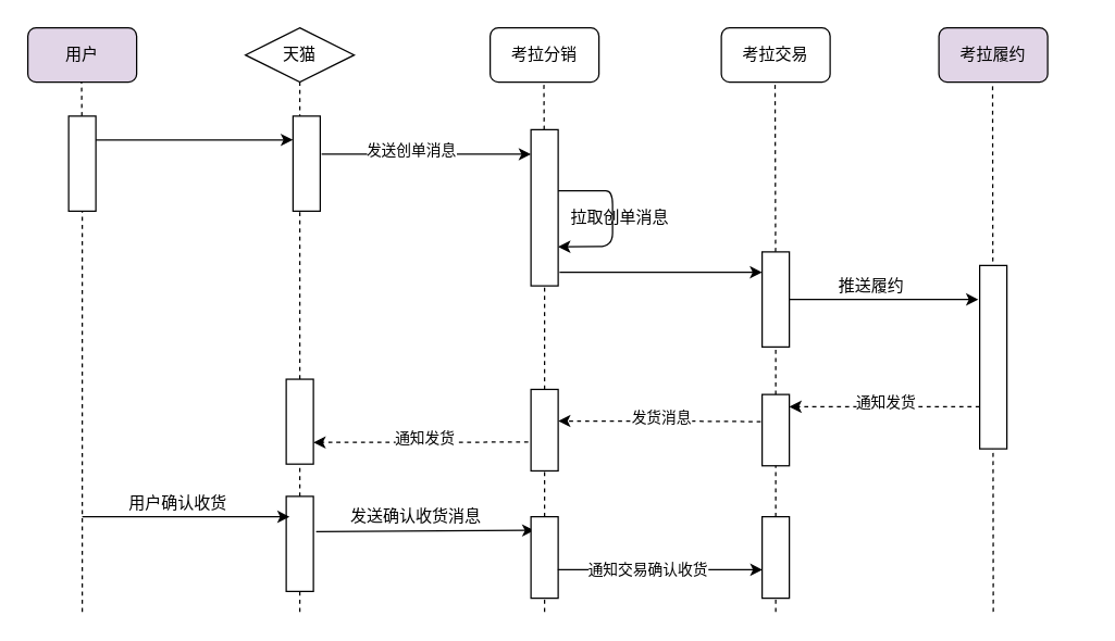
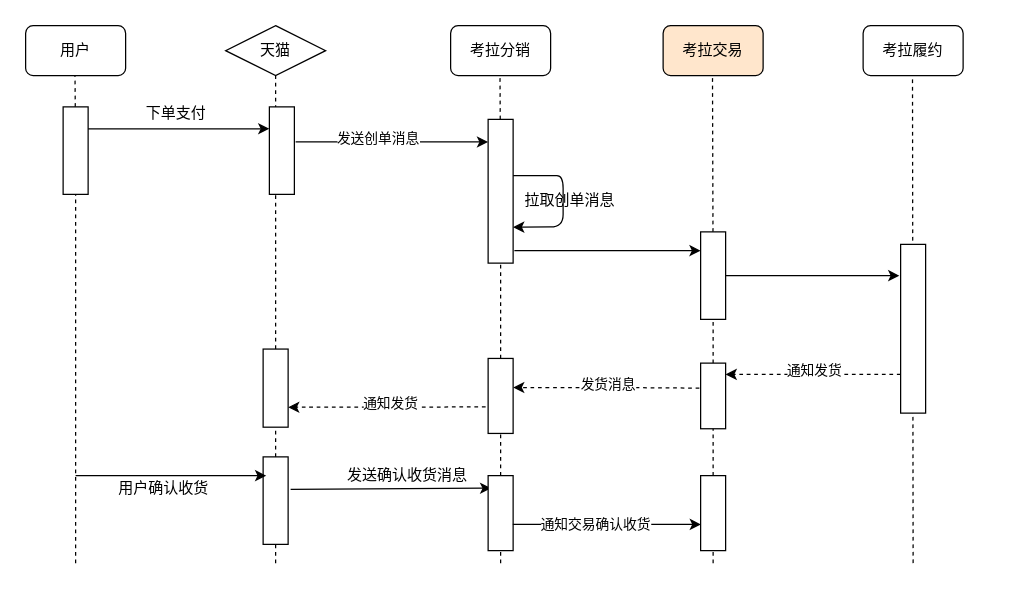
  <mxCell id="0" />
  <mxCell id="1" parent="0" />
  <mxCell id="2" value="天猫" style="rhombus;whiteSpace=wrap;html=1;" vertex="1" parent="1"><mxGeometry x="180" y="20" width="80" height="40" as="geometry" /></mxCell>
  <mxCell id="3" value="考拉分销" style="rounded=1;whiteSpace=wrap;html=1;" vertex="1" parent="1"><mxGeometry x="360" y="20" width="80" height="40" as="geometry" /></mxCell>
- <mxCell id="4" value="考拉交易" style="rounded=1;whiteSpace=wrap;html=1;" vertex="1" parent="1"><mxGeometry x="530" y="20" width="80" height="40" as="geometry" /></mxCell>
- <mxCell id="5" value="考拉履约" style="rounded=1;whiteSpace=wrap;html=1;fillColor=#e1d5e7;" vertex="1" parent="1"><mxGeometry x="690" y="20" width="80" height="40" as="geometry" /></mxCell>
+ <mxCell id="4" value="考拉交易" style="rounded=1;whiteSpace=wrap;html=1;fillColor=#ffe6cc;" vertex="1" parent="1"><mxGeometry x="530" y="20" width="80" height="40" as="geometry" /></mxCell>
+ <mxCell id="5" value="考拉履约" style="rounded=1;whiteSpace=wrap;html=1;" vertex="1" parent="1"><mxGeometry x="690" y="20" width="80" height="40" as="geometry" /></mxCell>
  <mxCell id="6" value="" style="endArrow=none;dashed=1;html=1;entryX=0.5;entryY=1;entryDx=0;entryDy=0;" edge="1" parent="1" source="35" target="2"><mxGeometry width="50" height="50" relative="1" as="geometry"><mxPoint x="220" y="450" as="sourcePoint" /><mxPoint x="200" y="140" as="targetPoint" /></mxGeometry></mxCell>
  <mxCell id="7" value="" style="endArrow=none;dashed=1;html=1;entryX=0.5;entryY=1;entryDx=0;entryDy=0;" edge="1" parent="1" source="17"><mxGeometry width="50" height="50" relative="1" as="geometry"><mxPoint x="399.5" y="400" as="sourcePoint" /><mxPoint x="399.5" y="60" as="targetPoint" /></mxGeometry></mxCell>
  <mxCell id="8" value="" style="endArrow=none;dashed=1;html=1;entryX=0.5;entryY=1;entryDx=0;entryDy=0;" edge="1" parent="1" source="24"><mxGeometry width="50" height="50" relative="1" as="geometry"><mxPoint x="569.5" y="400" as="sourcePoint" /><mxPoint x="569.5" y="60" as="targetPoint" /></mxGeometry></mxCell>
  <mxCell id="9" value="" style="endArrow=none;dashed=1;html=1;entryX=0.5;entryY=1;entryDx=0;entryDy=0;" edge="1" parent="1"><mxGeometry width="50" height="50" relative="1" as="geometry"><mxPoint x="730" y="450" as="sourcePoint" /><mxPoint x="729.5" y="60" as="targetPoint" /></mxGeometry></mxCell>
- <mxCell id="10" value="用户" style="rounded=1;whiteSpace=wrap;html=1;fillColor=#e1d5e7;" vertex="1" parent="1"><mxGeometry x="20" y="20" width="80" height="40" as="geometry" /></mxCell>
+ <mxCell id="10" value="用户" style="rounded=1;whiteSpace=wrap;html=1;" vertex="1" parent="1"><mxGeometry x="20" y="20" width="80" height="40" as="geometry" /></mxCell>
  <mxCell id="11" value="" style="endArrow=none;dashed=1;html=1;entryX=0.5;entryY=1;entryDx=0;entryDy=0;" edge="1" parent="1" source="12"><mxGeometry width="50" height="50" relative="1" as="geometry"><mxPoint x="59.5" y="400" as="sourcePoint" /><mxPoint x="59.5" y="60" as="targetPoint" /></mxGeometry></mxCell>
  <mxCell id="12" value="" style="rounded=0;whiteSpace=wrap;html=1;rotation=90;" vertex="1" parent="1"><mxGeometry x="25" y="110" width="70" height="20" as="geometry" /></mxCell>
  <mxCell id="13" value="" style="endArrow=none;dashed=1;html=1;entryX=1;entryY=0.5;entryDx=0;entryDy=0;" edge="1" parent="1" target="12"><mxGeometry width="50" height="50" relative="1" as="geometry"><mxPoint x="60" y="450" as="sourcePoint" /><mxPoint x="59.5" y="60" as="targetPoint" /></mxGeometry></mxCell>
  <mxCell id="14" value="" style="rounded=0;whiteSpace=wrap;html=1;rotation=90;" vertex="1" parent="1"><mxGeometry x="190" y="110" width="70" height="20" as="geometry" /></mxCell>
  <mxCell id="15" value="" style="endArrow=classic;html=1;exitX=0.25;exitY=0;exitDx=0;exitDy=0;entryX=0.25;entryY=1;entryDx=0;entryDy=0;" edge="1" parent="1" source="12" target="14"><mxGeometry width="50" height="50" relative="1" as="geometry"><mxPoint x="350" y="220" as="sourcePoint" /><mxPoint x="400" y="170" as="targetPoint" /></mxGeometry></mxCell>
+ <mxCell id="16" value="下单支付" style="text;html=1;align=center;verticalAlign=middle;resizable=0;points=[];autosize=1;" vertex="1" parent="1"><mxGeometry x="110" y="80" width="60" height="20" as="geometry" /></mxCell>
  <mxCell id="17" value="" style="rounded=0;whiteSpace=wrap;html=1;rotation=90;" vertex="1" parent="1"><mxGeometry x="342.5" y="142.5" width="115" height="20" as="geometry" /></mxCell>
  <mxCell id="18" value="" style="endArrow=none;dashed=1;html=1;entryX=1;entryY=0.5;entryDx=0;entryDy=0;" edge="1" parent="1" source="33" target="17"><mxGeometry width="50" height="50" relative="1" as="geometry"><mxPoint x="400" y="450" as="sourcePoint" /><mxPoint x="399.5" y="60" as="targetPoint" /></mxGeometry></mxCell>
  <mxCell id="19" value="" style="endArrow=classic;html=1;exitX=0.4;exitY=-0.05;exitDx=0;exitDy=0;entryX=0.157;entryY=1;entryDx=0;entryDy=0;exitPerimeter=0;entryPerimeter=0;" edge="1" parent="1" source="14" target="17"><mxGeometry width="50" height="50" relative="1" as="geometry"><mxPoint x="240" y="119" as="sourcePoint" /><mxPoint x="385" y="119" as="targetPoint" /></mxGeometry></mxCell>
  <mxCell id="20" value="发送创单消息" style="edgeLabel;html=1;align=center;verticalAlign=middle;resizable=0;points=[];" vertex="1" connectable="0" parent="19"><mxGeometry x="-0.156" y="4" relative="1" as="geometry"><mxPoint as="offset" /></mxGeometry></mxCell>
  <mxCell id="21" value="" style="endArrow=classic;html=1;exitX=0.391;exitY=0;exitDx=0;exitDy=0;entryX=0.75;entryY=0;entryDx=0;entryDy=0;exitPerimeter=0;" edge="1" parent="1" source="17" target="17"><mxGeometry width="50" height="50" relative="1" as="geometry"><mxPoint x="350" y="220" as="sourcePoint" /><mxPoint x="480" y="150" as="targetPoint" /><Array as="points"><mxPoint x="430" y="140" /><mxPoint x="450" y="140" /><mxPoint x="450" y="181" /></Array></mxGeometry></mxCell>
  <mxCell id="22" value="拉取创单消息" style="text;html=1;align=center;verticalAlign=middle;resizable=0;points=[];autosize=1;" vertex="1" parent="1"><mxGeometry x="410" y="150" width="90" height="20" as="geometry" /></mxCell>
  <mxCell id="23" value="" style="endArrow=classic;html=1;exitX=0.913;exitY=-0.05;exitDx=0;exitDy=0;exitPerimeter=0;" edge="1" parent="1" source="17"><mxGeometry width="50" height="50" relative="1" as="geometry"><mxPoint x="420" y="200" as="sourcePoint" /><mxPoint x="560" y="200" as="targetPoint" /></mxGeometry></mxCell>
  <mxCell id="24" value="" style="rounded=0;whiteSpace=wrap;html=1;rotation=90;" vertex="1" parent="1"><mxGeometry x="535" y="210" width="70" height="20" as="geometry" /></mxCell>
  <mxCell id="25" value="" style="endArrow=none;dashed=1;html=1;entryX=1;entryY=0.5;entryDx=0;entryDy=0;" edge="1" parent="1" source="29" target="24"><mxGeometry width="50" height="50" relative="1" as="geometry"><mxPoint x="569.5" y="400" as="sourcePoint" /><mxPoint x="569.5" y="60" as="targetPoint" /></mxGeometry></mxCell>
  <mxCell id="26" value="" style="rounded=0;whiteSpace=wrap;html=1;rotation=90;" vertex="1" parent="1"><mxGeometry x="662.5" y="252.5" width="135" height="20" as="geometry" /></mxCell>
  <mxCell id="27" value="" style="endArrow=classic;html=1;" edge="1" parent="1"><mxGeometry width="50" height="50" relative="1" as="geometry"><mxPoint x="580" y="220" as="sourcePoint" /><mxPoint x="719" y="220.01" as="targetPoint" /></mxGeometry></mxCell>
- <mxCell id="28" value="推送履约" style="text;html=1;align=center;verticalAlign=middle;resizable=0;points=[];autosize=1;" vertex="1" parent="1"><mxGeometry x="610" y="200" width="60" height="20" as="geometry" /></mxCell>
  <mxCell id="29" value="" style="rounded=0;whiteSpace=wrap;html=1;rotation=90;" vertex="1" parent="1"><mxGeometry x="543.75" y="306.25" width="52.5" height="20" as="geometry" /></mxCell>
  <mxCell id="30" value="" style="endArrow=none;dashed=1;html=1;entryX=1;entryY=0.5;entryDx=0;entryDy=0;" edge="1" parent="1" source="49" target="29"><mxGeometry width="50" height="50" relative="1" as="geometry"><mxPoint x="570" y="450" as="sourcePoint" /><mxPoint x="570" y="255" as="targetPoint" /></mxGeometry></mxCell>
  <mxCell id="31" value="" style="endArrow=classic;html=1;dashed=1;exitX=0.381;exitY=1.05;exitDx=0;exitDy=0;exitPerimeter=0;" edge="1" parent="1" source="29"><mxGeometry width="50" height="50" relative="1" as="geometry"><mxPoint x="510" y="309.5" as="sourcePoint" /><mxPoint x="410" y="309.5" as="targetPoint" /><Array as="points"><mxPoint x="487" y="309.5" /><mxPoint x="430" y="309.5" /></Array></mxGeometry></mxCell>
  <mxCell id="32" value="发货消息" style="edgeLabel;html=1;align=center;verticalAlign=middle;resizable=0;points=[];" vertex="1" connectable="0" parent="31"><mxGeometry x="-0.212" relative="1" as="geometry"><mxPoint x="-15.0" y="-3.34" as="offset" /></mxGeometry></mxCell>
  <mxCell id="33" value="" style="rounded=0;whiteSpace=wrap;html=1;rotation=90;" vertex="1" parent="1"><mxGeometry x="370" y="306.25" width="60" height="20" as="geometry" /></mxCell>
  <mxCell id="34" value="" style="endArrow=none;dashed=1;html=1;entryX=1;entryY=0.5;entryDx=0;entryDy=0;" edge="1" parent="1" source="46" target="33"><mxGeometry width="50" height="50" relative="1" as="geometry"><mxPoint x="400" y="450" as="sourcePoint" /><mxPoint x="400" y="210" as="targetPoint" /></mxGeometry></mxCell>
  <mxCell id="35" value="" style="rounded=0;whiteSpace=wrap;html=1;rotation=90;" vertex="1" parent="1"><mxGeometry x="188.75" y="300" width="62.5" height="20" as="geometry" /></mxCell>
  <mxCell id="36" value="" style="endArrow=none;dashed=1;html=1;entryX=1;entryY=0.5;entryDx=0;entryDy=0;" edge="1" parent="1" source="41" target="35"><mxGeometry width="50" height="50" relative="1" as="geometry"><mxPoint x="220" y="450" as="sourcePoint" /><mxPoint x="220" y="60" as="targetPoint" /></mxGeometry></mxCell>
  <mxCell id="37" value="" style="endArrow=classic;html=1;dashed=1;" edge="1" parent="1"><mxGeometry width="50" height="50" relative="1" as="geometry"><mxPoint x="720" y="299" as="sourcePoint" /><mxPoint x="580" y="299" as="targetPoint" /><Array as="points"><mxPoint x="600" y="299" /></Array></mxGeometry></mxCell>
  <mxCell id="38" value="通知发货" style="edgeLabel;html=1;align=center;verticalAlign=middle;resizable=0;points=[];" vertex="1" connectable="0" parent="37"><mxGeometry x="-0.212" relative="1" as="geometry"><mxPoint x="-15.0" y="-3.34" as="offset" /></mxGeometry></mxCell>
  <mxCell id="39" value="" style="endArrow=classic;html=1;dashed=1;exitX=0.646;exitY=1.1;exitDx=0;exitDy=0;exitPerimeter=0;" edge="1" parent="1" source="33"><mxGeometry width="50" height="50" relative="1" as="geometry"><mxPoint x="379" y="325.753" as="sourcePoint" /><mxPoint x="230" y="325.25" as="targetPoint" /><Array as="points"><mxPoint x="307" y="325.25" /><mxPoint x="250" y="325.25" /></Array></mxGeometry></mxCell>
  <mxCell id="40" value="通知发货" style="edgeLabel;html=1;align=center;verticalAlign=middle;resizable=0;points=[];" vertex="1" connectable="0" parent="39"><mxGeometry x="-0.212" relative="1" as="geometry"><mxPoint x="-15.0" y="-3.34" as="offset" /></mxGeometry></mxCell>
  <mxCell id="41" value="" style="rounded=0;whiteSpace=wrap;html=1;rotation=90;" vertex="1" parent="1"><mxGeometry x="185" y="390" width="70" height="20" as="geometry" /></mxCell>
  <mxCell id="42" value="" style="endArrow=none;dashed=1;html=1;entryX=1;entryY=0.5;entryDx=0;entryDy=0;" edge="1" parent="1" target="41"><mxGeometry width="50" height="50" relative="1" as="geometry"><mxPoint x="220" y="450" as="sourcePoint" /><mxPoint x="220" y="341.25" as="targetPoint" /></mxGeometry></mxCell>
  <mxCell id="43" value="" style="endArrow=classic;html=1;entryX=0.25;entryY=1;entryDx=0;entryDy=0;" edge="1" parent="1"><mxGeometry width="50" height="50" relative="1" as="geometry"><mxPoint x="60" y="380" as="sourcePoint" /><mxPoint x="212.5" y="380" as="targetPoint" /></mxGeometry></mxCell>
- <mxCell id="44" value="用户确认收货" style="text;html=1;align=center;verticalAlign=middle;resizable=0;points=[];autosize=1;" vertex="1" parent="1"><mxGeometry x="85" y="360" width="90" height="20" as="geometry" /></mxCell>
+ <mxCell id="44" value="用户确认收货" style="text;html=1;align=center;verticalAlign=middle;resizable=0;points=[];autosize=1;" vertex="1" parent="1"><mxGeometry x="85" y="380" width="90" height="20" as="geometry" /></mxCell>
  <mxCell id="45" value="" style="endArrow=classic;html=1;entryX=0.25;entryY=1;entryDx=0;entryDy=0;exitX=0.371;exitY=-0.1;exitDx=0;exitDy=0;exitPerimeter=0;" edge="1" parent="1" source="41"><mxGeometry width="50" height="50" relative="1" as="geometry"><mxPoint x="240" y="390" as="sourcePoint" /><mxPoint x="392.5" y="390" as="targetPoint" /></mxGeometry></mxCell>
  <mxCell id="46" value="" style="rounded=0;whiteSpace=wrap;html=1;rotation=90;" vertex="1" parent="1"><mxGeometry x="370" y="400" width="60" height="20" as="geometry" /></mxCell>
  <mxCell id="47" value="" style="endArrow=none;dashed=1;html=1;entryX=1;entryY=0.5;entryDx=0;entryDy=0;" edge="1" parent="1" target="46"><mxGeometry width="50" height="50" relative="1" as="geometry"><mxPoint x="400" y="450" as="sourcePoint" /><mxPoint x="400" y="346.25" as="targetPoint" /></mxGeometry></mxCell>
- <mxCell id="48" value="发送确认收货消息" style="text;html=1;align=center;verticalAlign=middle;resizable=0;points=[];autosize=1;" vertex="1" parent="1"><mxGeometry x="250" y="370" width="110" height="20" as="geometry" /></mxCell>
+ <mxCell id="48" value="发送确认收货消息" style="text;html=1;align=center;verticalAlign=middle;resizable=0;points=[];autosize=1;" vertex="1" parent="1"><mxGeometry x="270" y="370" width="110" height="20" as="geometry" /></mxCell>
  <mxCell id="49" value="" style="rounded=0;whiteSpace=wrap;html=1;rotation=90;" vertex="1" parent="1"><mxGeometry x="540" y="400" width="60" height="20" as="geometry" /></mxCell>
  <mxCell id="50" value="" style="endArrow=none;dashed=1;html=1;entryX=1;entryY=0.5;entryDx=0;entryDy=0;" edge="1" parent="1" target="49"><mxGeometry width="50" height="50" relative="1" as="geometry"><mxPoint x="570" y="450" as="sourcePoint" /><mxPoint x="570" y="342.5" as="targetPoint" /></mxGeometry></mxCell>
  <mxCell id="51" value="" style="endArrow=classic;html=1;entryX=0.25;entryY=1;entryDx=0;entryDy=0;" edge="1" parent="1"><mxGeometry width="50" height="50" relative="1" as="geometry"><mxPoint x="409.75" y="419" as="sourcePoint" /><mxPoint x="560.25" y="419" as="targetPoint" /></mxGeometry></mxCell>
  <mxCell id="52" value="通知交易确认收货" style="edgeLabel;html=1;align=center;verticalAlign=middle;resizable=0;points=[];" vertex="1" connectable="0" parent="51"><mxGeometry x="-0.12" y="1" relative="1" as="geometry"><mxPoint as="offset" /></mxGeometry></mxCell>
